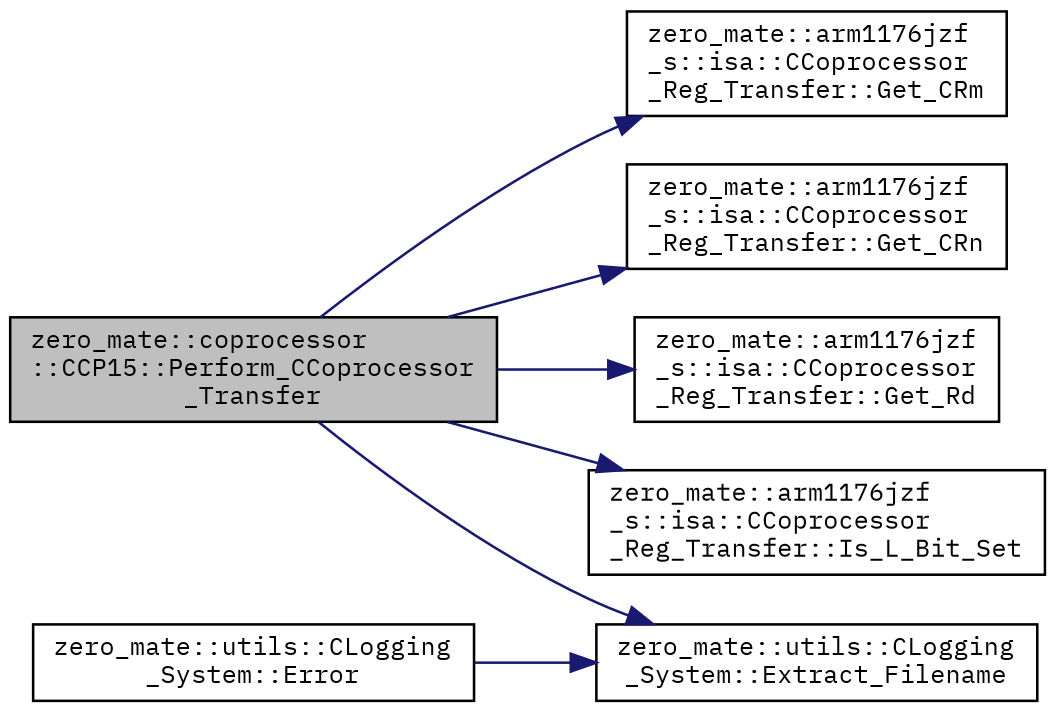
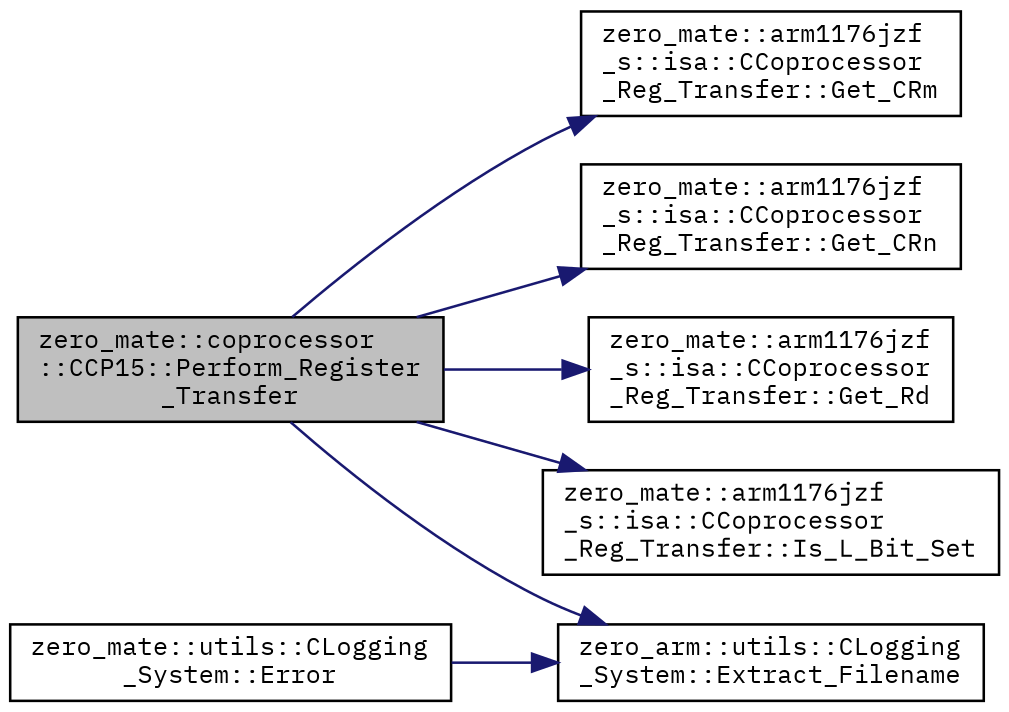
  digraph {
    fontname="IBM Plex Mono"
    rankdir=LR
    node [color=black fontname="IBM Plex Mono" fontsize=10 shape=record]
    edge [color=midnightblue fontname="IBM Plex Mono" fontsize=10 labelfontname=Helvetica labelfontsize=10 style=solid]
-   n1 [fillcolor=grey75 fontcolor=black height=0.2 label="zero_mate::coprocessor\l::CCP15::Perform_CCoprocessor\l_Transfer" style=filled width=0.4]
+   n1 [fillcolor=grey75 fontcolor=black height=0.2 label="zero_mate::coprocessor\l::CCP15::Perform_Register\l_Transfer" style=filled width=0.4]
    n2 [height=0.2 label="zero_mate::arm1176jzf\l_s::isa::CCoprocessor\l_Reg_Transfer::Get_CRm" width=0.4]
    n3 [height=0.2 label="zero_mate::arm1176jzf\l_s::isa::CCoprocessor\l_Reg_Transfer::Get_CRn" width=0.4]
    n4 [height=0.2 label="zero_mate::arm1176jzf\l_s::isa::CCoprocessor\l_Reg_Transfer::Get_Rd" width=0.4]
    n5 [height=0.2 label="zero_mate::arm1176jzf\l_s::isa::CCoprocessor\l_Reg_Transfer::Is_L_Bit_Set" width=0.4]
-   n6 [height=0.2 label="zero_mate::utils::CLogging\l_System::Extract_Filename" width=0.4]
+   n6 [height=0.2 label="zero_arm::utils::CLogging\l_System::Extract_Filename" width=0.4]
    n7 [height=0.2 label="zero_mate::utils::CLogging\l_System::Error" width=0.4]
    n1 -> n2
    n1 -> n3
    n1 -> n4
    n1 -> n5
    n1 -> n6
    n7 -> n6
  }
